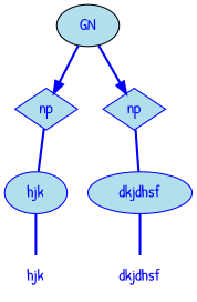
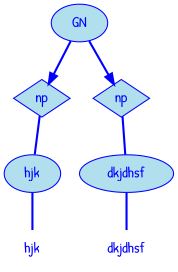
  digraph {
    fontname="Patrick Hand"
    node [fillcolor=lightblue2 fontcolor=blue shape=plaintext fontname="Patrick Hand" color=blue style=filled]
    edge [arrowhead=none color=blue fontcolor=blue minlen=1 style=bold fontname="Patrick Hand"]
    n1 [height=0.50 label=hjk width=0.75 color="" style=""]
    n2 [height=0.50 label=hjk shape=ellipse width=0.75]
    n3 [height=0.50 label=np shape=diamond width=0.75]
    n4 [height=0.50 label=dkjdhsf width=0.89 color="" style=""]
    n5 [height=0.50 label=dkjdhsf shape=ellipse width=1.25]
    n6 [height=0.50 label=np shape=diamond width=0.75]
-   n7 [arrowhead=doubleoctagon color=black height=0.50 label=GN width=0.75 shape=""]
+   n7 [arrowhead=doubleoctagon height=0.50 label=GN width=0.75 shape=""]
    n2 -> n1
    n3 -> n2
    n5 -> n4
    n6 -> n5
    n7 -> n3 [shape=normal arrowhead=""]
    n7 -> n6 [shape=normal arrowhead=""]
  }
